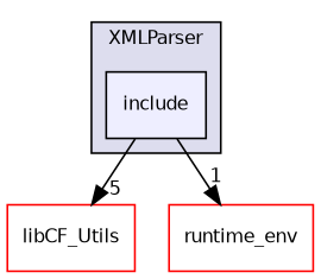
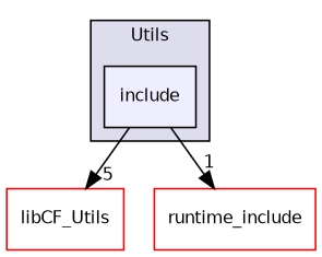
  digraph {
    compound=true
    node [fillcolor=white fontname=Helvetica fontsize=10 shape=box style=filled color=red]
    edge [labeldistance=1.5 labelfontname=Helvetica labelfontsize=10]
    n1 [fillcolor="#eeeeff" label=include pencolor=black color=""]
    n2 [label=libCF_Utils]
-   n3 [label=runtime_env]
+   n3 [label=runtime_include]
    subgraph cluster_1 {
      bgcolor="#ddddee"
      fontname=Helvetica
      fontsize=10
-     label=XMLParser
+     label=Utils
      pencolor=black
      n1
    }
    n1 -> n2 [headlabel=5]
    n1 -> n3 [headlabel=1]
  }
